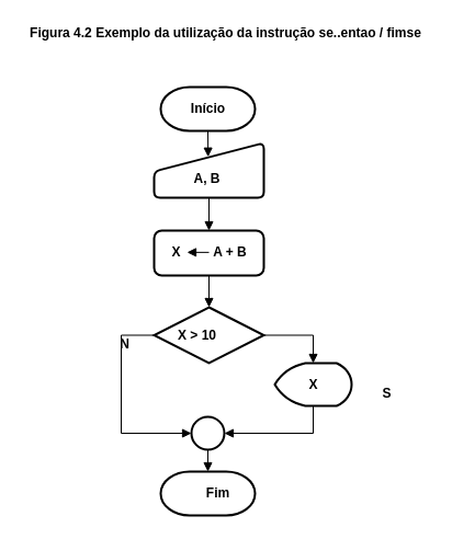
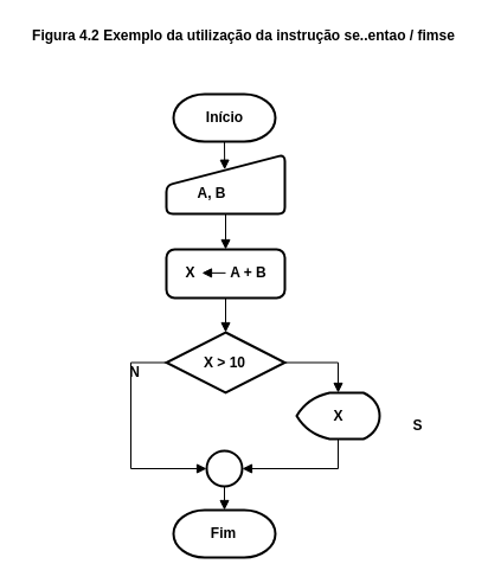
  <mxCell id="0" />
  <mxCell id="1" parent="0" />
  <mxCell id="2" value="Figura 4.2 Exemplo da utilização da instrução se..entao / fimse" style="text;html=1;align=center;verticalAlign=middle;resizable=0;points=[];autosize=1;strokeColor=none;fillColor=none;fontStyle=1;rounded=1;glass=1;shadow=1;" parent="1" vertex="1"><mxGeometry x="20" y="20" width="370" height="20" as="geometry" /></mxCell>
  <mxCell id="3" style="edgeStyle=orthogonalEdgeStyle;rounded=0;orthogonalLoop=1;jettySize=auto;html=1;exitX=0.5;exitY=1;exitDx=0;exitDy=0;exitPerimeter=0;entryX=1;entryY=0.5;entryDx=0;entryDy=0;entryPerimeter=0;endArrow=block;endFill=1;" parent="1" source="4" target="15" edge="1"><mxGeometry relative="1" as="geometry" /></mxCell>
  <mxCell id="4" value="" style="strokeWidth=2;html=1;shape=mxgraph.flowchart.display;whiteSpace=wrap;" parent="1" vertex="1"><mxGeometry x="250" y="331" width="70" height="39" as="geometry" /></mxCell>
  <mxCell id="5" value="" style="edgeStyle=orthogonalEdgeStyle;rounded=0;orthogonalLoop=1;jettySize=auto;html=1;endArrow=block;endFill=1;" parent="1" source="6" target="10" edge="1"><mxGeometry relative="1" as="geometry" /></mxCell>
  <mxCell id="6" value="" style="html=1;strokeWidth=2;shape=manualInput;whiteSpace=wrap;rounded=1;size=26;arcSize=11;" parent="1" vertex="1"><mxGeometry x="140" y="130" width="100" height="50" as="geometry" /></mxCell>
  <mxCell id="7" style="edgeStyle=orthogonalEdgeStyle;rounded=0;orthogonalLoop=1;jettySize=auto;html=1;exitX=0.5;exitY=1;exitDx=0;exitDy=0;exitPerimeter=0;entryX=0.492;entryY=0.254;entryDx=0;entryDy=0;entryPerimeter=0;endArrow=block;endFill=1;" parent="1" source="8" target="6" edge="1"><mxGeometry relative="1" as="geometry" /></mxCell>
  <mxCell id="8" value="" style="strokeWidth=2;html=1;shape=mxgraph.flowchart.terminator;whiteSpace=wrap;shadow=0;" parent="1" vertex="1"><mxGeometry x="146" y="79" width="86" height="40" as="geometry" /></mxCell>
  <mxCell id="9" value="" style="edgeStyle=orthogonalEdgeStyle;rounded=0;orthogonalLoop=1;jettySize=auto;html=1;endArrow=block;endFill=1;" parent="1" source="10" target="13" edge="1"><mxGeometry relative="1" as="geometry" /></mxCell>
  <mxCell id="10" value="" style="rounded=1;whiteSpace=wrap;html=1;absoluteArcSize=1;arcSize=14;strokeWidth=2;" parent="1" vertex="1"><mxGeometry x="140" y="210" width="100" height="41" as="geometry" /></mxCell>
  <mxCell id="11" style="edgeStyle=orthogonalEdgeStyle;rounded=0;orthogonalLoop=1;jettySize=auto;html=1;entryX=0.5;entryY=0;entryDx=0;entryDy=0;entryPerimeter=0;endArrow=block;endFill=1;" parent="1" source="13" target="4" edge="1"><mxGeometry relative="1" as="geometry" /></mxCell>
  <mxCell id="12" style="edgeStyle=orthogonalEdgeStyle;rounded=0;orthogonalLoop=1;jettySize=auto;html=1;exitX=0;exitY=0.5;exitDx=0;exitDy=0;exitPerimeter=0;entryX=0;entryY=0.5;entryDx=0;entryDy=0;entryPerimeter=0;endArrow=block;endFill=1;" parent="1" source="13" target="15" edge="1"><mxGeometry relative="1" as="geometry"><Array as="points"><mxPoint x="110" y="306" /><mxPoint x="110" y="395" /></Array></mxGeometry></mxCell>
  <mxCell id="13" value="" style="strokeWidth=2;html=1;shape=mxgraph.flowchart.decision;whiteSpace=wrap;" parent="1" vertex="1"><mxGeometry x="140" y="280" width="100" height="51" as="geometry" /></mxCell>
  <mxCell id="14" style="edgeStyle=orthogonalEdgeStyle;rounded=0;orthogonalLoop=1;jettySize=auto;html=1;exitX=0.5;exitY=1;exitDx=0;exitDy=0;exitPerimeter=0;entryX=0.5;entryY=0;entryDx=0;entryDy=0;entryPerimeter=0;endArrow=block;endFill=1;" parent="1" source="15" target="16" edge="1"><mxGeometry relative="1" as="geometry" /></mxCell>
  <mxCell id="15" value="" style="strokeWidth=2;html=1;shape=mxgraph.flowchart.start_2;whiteSpace=wrap;" parent="1" vertex="1"><mxGeometry x="174" y="380" width="30" height="30" as="geometry" /></mxCell>
  <mxCell id="16" value="" style="strokeWidth=2;html=1;shape=mxgraph.flowchart.terminator;whiteSpace=wrap;" parent="1" vertex="1"><mxGeometry x="146" y="430" width="86" height="40" as="geometry" /></mxCell>
  <mxCell id="17" value="&lt;b&gt;Início&lt;/b&gt;" style="text;html=1;align=center;verticalAlign=middle;resizable=0;points=[];autosize=1;strokeColor=none;fillColor=none;" parent="1" vertex="1"><mxGeometry x="164" y="89" width="50" height="20" as="geometry" /></mxCell>
- <mxCell id="18" value="&lt;b&gt;A, B&lt;/b&gt;" style="text;html=1;align=center;verticalAlign=middle;resizable=0;points=[];autosize=1;strokeColor=none;fillColor=none;" parent="1" vertex="1"><mxGeometry x="168" y="153" width="40" height="20" as="geometry" /></mxCell>
+ <mxCell id="18" value="&lt;b&gt;A, B&lt;/b&gt;" style="text;html=1;align=center;verticalAlign=middle;resizable=0;points=[];autosize=1;strokeColor=none;fillColor=none;" parent="1" vertex="1"><mxGeometry x="158" y="153" width="40" height="20" as="geometry" /></mxCell>
  <mxCell id="19" value="" style="group" parent="1" vertex="1" connectable="0"><mxGeometry x="150" y="220" width="84" height="20" as="geometry" /></mxCell>
  <mxCell id="20" value="&lt;b&gt;X&lt;/b&gt;" style="text;html=1;align=center;verticalAlign=middle;resizable=0;points=[];autosize=1;strokeColor=none;fillColor=none;" parent="19" vertex="1"><mxGeometry width="20" height="20" as="geometry" /></mxCell>
  <mxCell id="21" value="" style="endArrow=block;html=1;rounded=0;endFill=1;" parent="19" edge="1"><mxGeometry width="50" height="50" relative="1" as="geometry"><mxPoint x="40" y="9.87" as="sourcePoint" /><mxPoint x="20" y="9.87" as="targetPoint" /></mxGeometry></mxCell>
  <mxCell id="22" value="&lt;b&gt;A + B&lt;/b&gt;" style="text;html=1;align=center;verticalAlign=middle;resizable=0;points=[];autosize=1;strokeColor=none;fillColor=none;" parent="19" vertex="1"><mxGeometry x="34" width="50" height="20" as="geometry" /></mxCell>
  <mxCell id="23" value="&lt;b&gt;N&lt;/b&gt;" style="text;html=1;align=center;verticalAlign=middle;resizable=0;points=[];autosize=1;strokeColor=none;fillColor=none;" parent="1" vertex="1"><mxGeometry x="103" y="304" width="20" height="20" as="geometry" /></mxCell>
  <mxCell id="24" value="&lt;b&gt;S&lt;/b&gt;" style="text;html=1;align=center;verticalAlign=middle;resizable=0;points=[];autosize=1;strokeColor=none;fillColor=none;" parent="1" vertex="1"><mxGeometry x="342" y="349" width="20" height="20" as="geometry" /></mxCell>
- <mxCell id="25" value="&lt;b&gt;X &amp;gt; 10&lt;/b&gt;" style="text;html=1;align=center;verticalAlign=middle;resizable=0;points=[];autosize=1;strokeColor=none;fillColor=none;" parent="1" vertex="1"><mxGeometry x="154" y="295.5" width="50" height="20" as="geometry" /></mxCell>
+ <mxCell id="25" value="&lt;b&gt;X &amp;gt; 10&lt;/b&gt;" style="text;html=1;align=center;verticalAlign=middle;resizable=0;points=[];autosize=1;strokeColor=none;fillColor=none;" parent="1" vertex="1"><mxGeometry x="164" y="295.5" width="50" height="20" as="geometry" /></mxCell>
  <mxCell id="26" value="&lt;b&gt;X&lt;/b&gt;" style="text;html=1;align=center;verticalAlign=middle;resizable=0;points=[];autosize=1;strokeColor=none;fillColor=none;" vertex="1" parent="1"><mxGeometry x="275" y="340.5" width="20" height="20" as="geometry" /></mxCell>
- <mxCell id="27" value="&lt;b&gt;Fim&lt;/b&gt;" style="text;html=1;align=center;verticalAlign=middle;resizable=0;points=[];autosize=1;strokeColor=none;fillColor=none;" vertex="1" parent="1"><mxGeometry x="178" y="440" width="40" height="20" as="geometry" /></mxCell>
+ <mxCell id="27" value="&lt;b&gt;Fim&lt;/b&gt;" style="text;html=1;align=center;verticalAlign=middle;resizable=0;points=[];autosize=1;strokeColor=none;fillColor=none;" vertex="1" parent="1"><mxGeometry x="168" y="440" width="40" height="20" as="geometry" /></mxCell>
